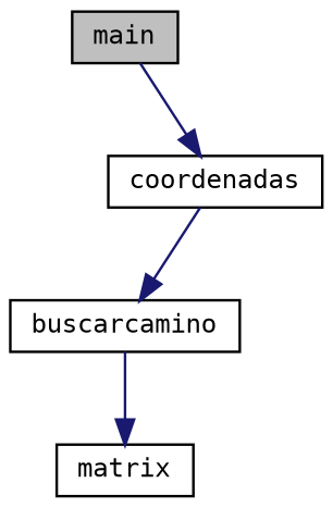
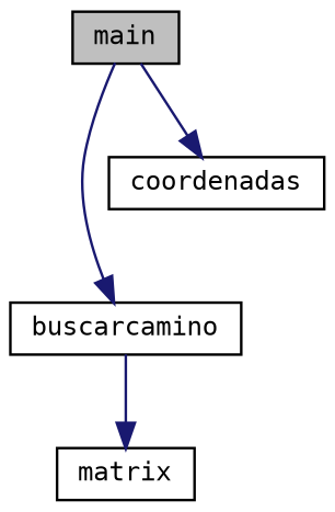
  digraph {
    fontname="DejaVu Sans Mono"
    rankdir=TB
    node [color=black fillcolor=white fontname="DejaVu Sans Mono" fontsize=10 shape=record style=filled]
    edge [color=midnightblue fontname="DejaVu Sans Mono" fontsize=10 labelfontname=Helvetica labelfontsize=10 style=solid]
    n1 [fillcolor=grey75 fontcolor=black height=0.2 label=main width=0.4]
    n2 [height=0.2 label=buscarcamino width=0.4]
    n3 [height=0.2 label=coordenadas width=0.4]
    n4 [height=0.2 label=matrix width=0.4]
-   n3 -> n2
+   n1 -> n2
    n1 -> n3
    n2 -> n4
  }
